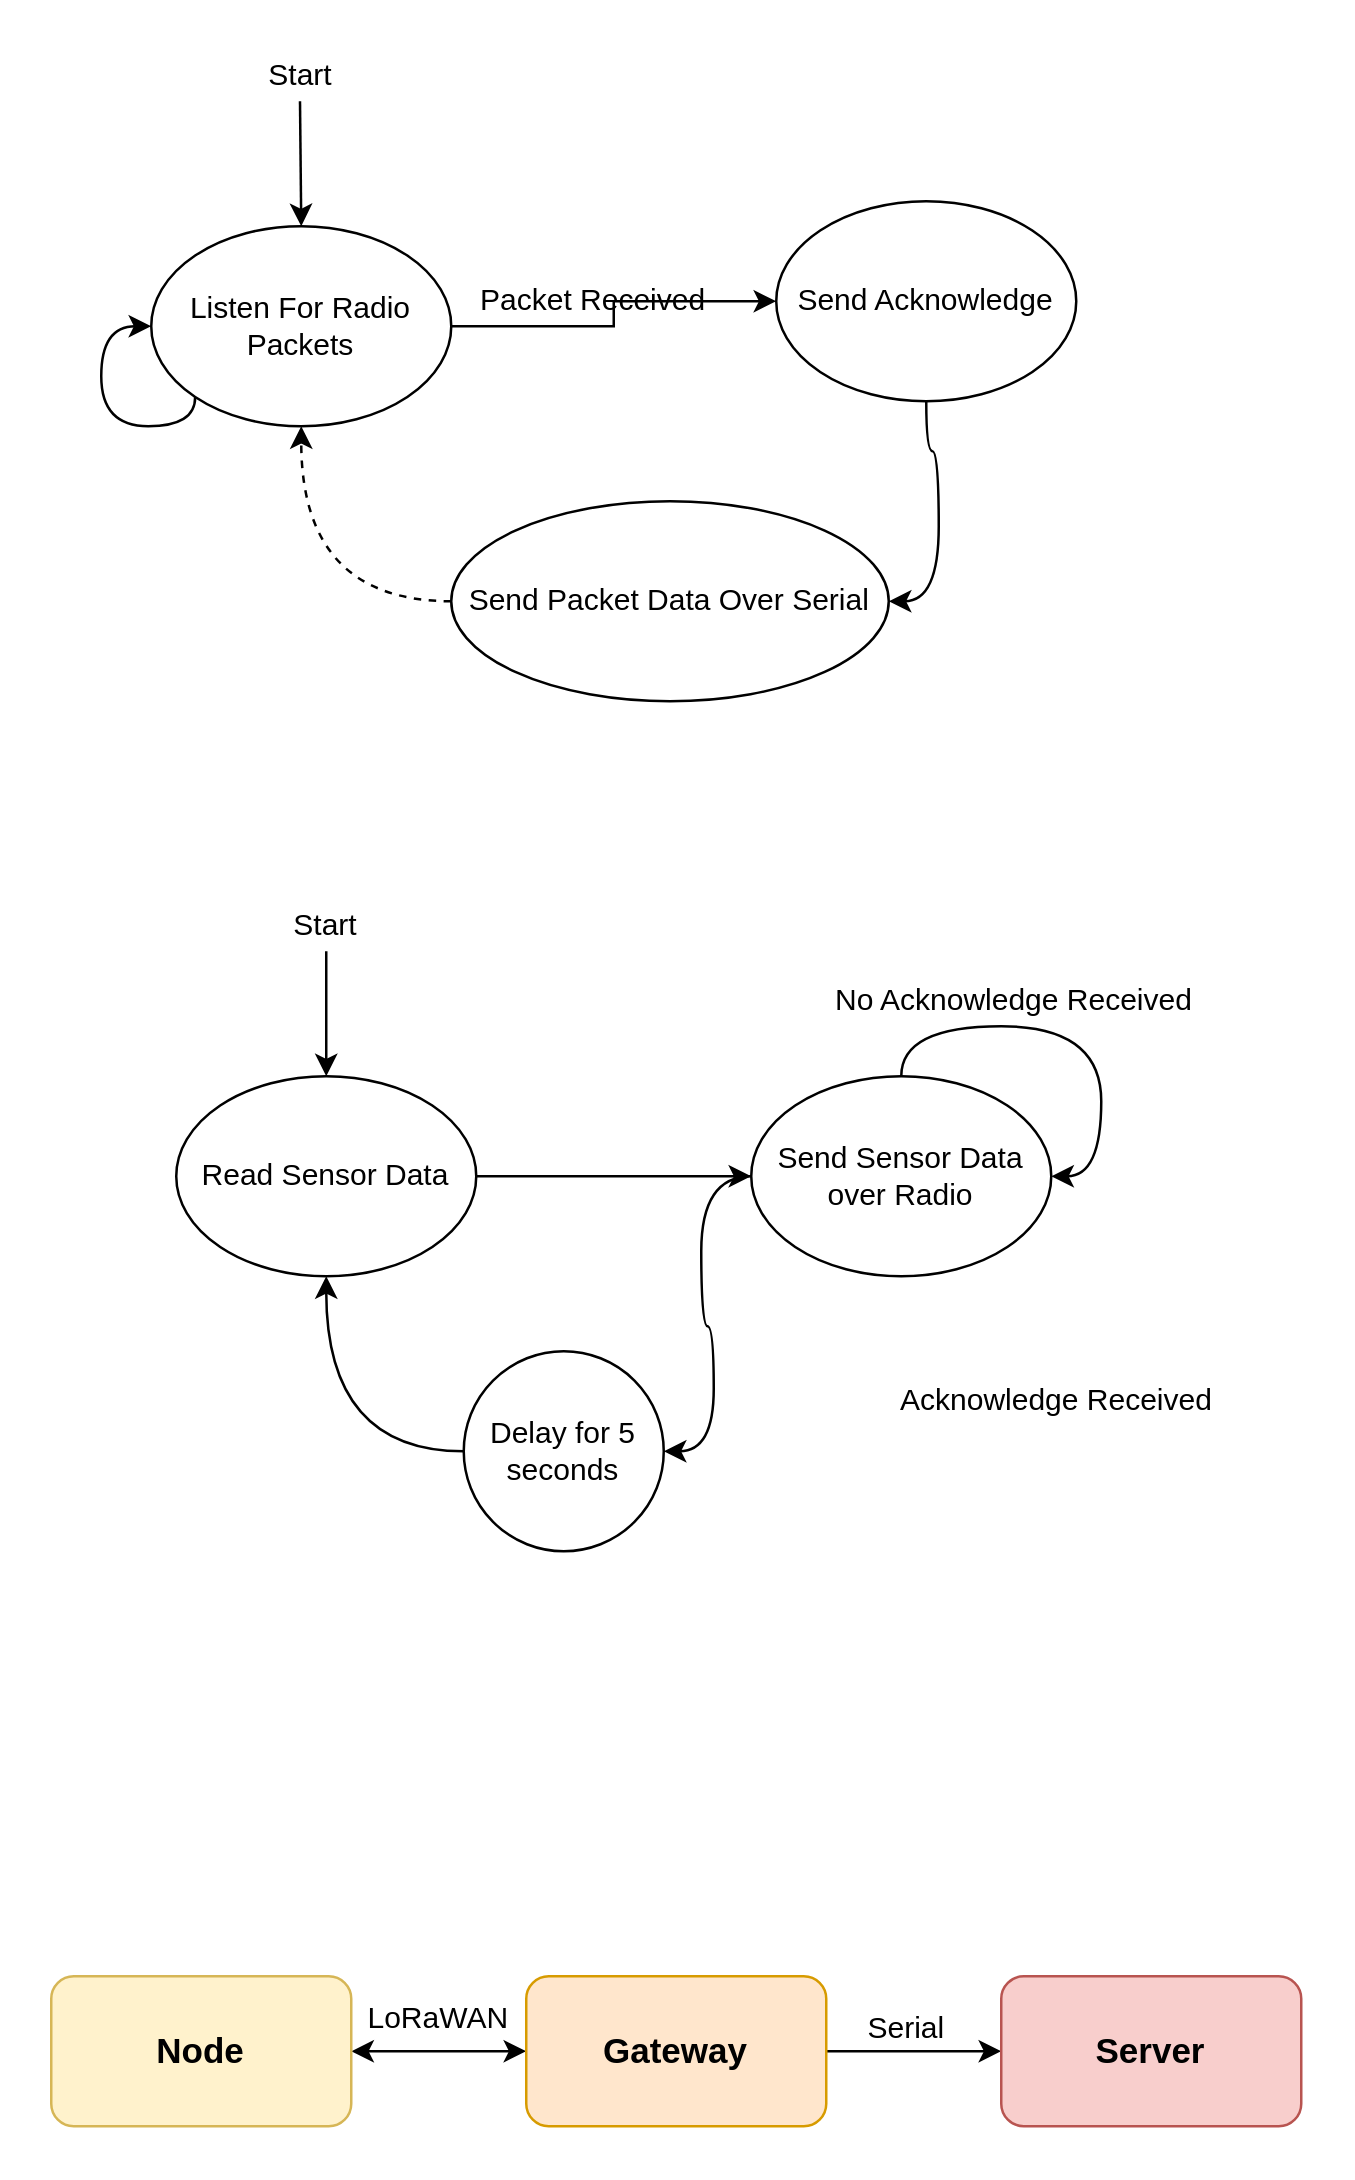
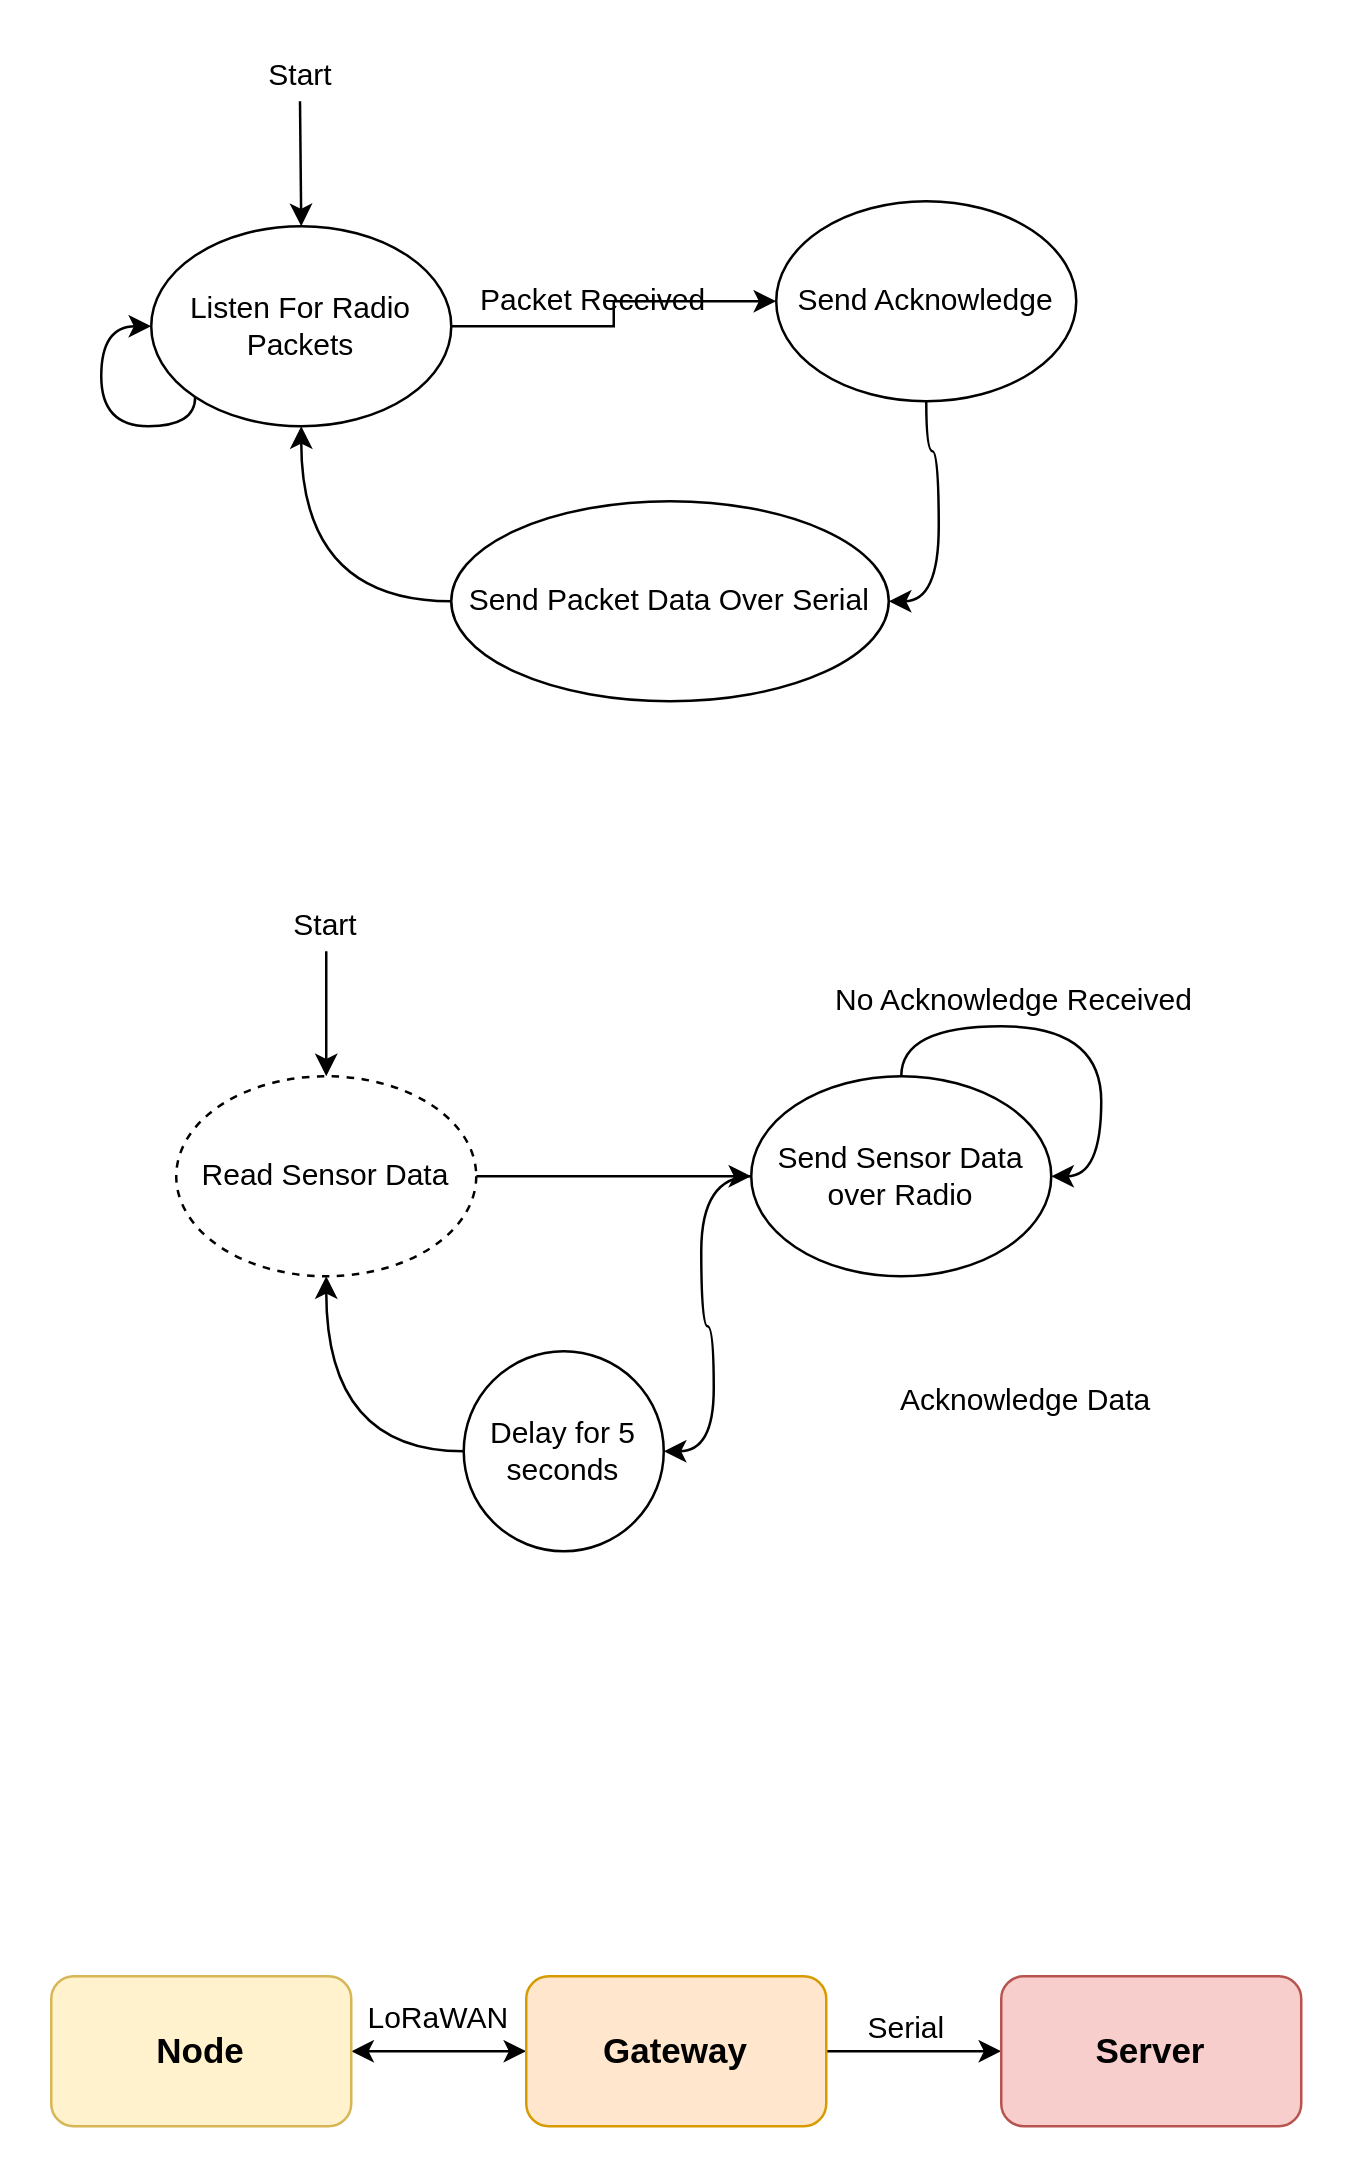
  <mxCell id="0" />
  <mxCell id="1" parent="0" />
  <mxCell id="2" value="Start" style="text;html=1;strokeColor=none;fillColor=none;align=center;verticalAlign=middle;whiteSpace=wrap;rounded=0;" vertex="1" parent="1"><mxGeometry x="100" y="20" width="40" height="20" as="geometry" /></mxCell>
  <mxCell id="3" value="" style="endArrow=classic;html=1;" edge="1" parent="1"><mxGeometry width="50" height="50" relative="1" as="geometry"><mxPoint x="119.5" y="40" as="sourcePoint" /><mxPoint x="120" y="90" as="targetPoint" /></mxGeometry></mxCell>
  <mxCell id="4" style="edgeStyle=orthogonalEdgeStyle;rounded=0;orthogonalLoop=1;jettySize=auto;html=1;" edge="1" parent="1" source="5" target="7"><mxGeometry relative="1" as="geometry" /></mxCell>
  <mxCell id="5" value="Listen For Radio Packets" style="ellipse;whiteSpace=wrap;html=1;" vertex="1" parent="1"><mxGeometry x="60" y="90" width="120" height="80" as="geometry" /></mxCell>
  <mxCell id="6" style="edgeStyle=orthogonalEdgeStyle;curved=1;rounded=0;orthogonalLoop=1;jettySize=auto;html=1;entryX=1;entryY=0.5;entryDx=0;entryDy=0;exitX=0.5;exitY=1;exitDx=0;exitDy=0;" edge="1" parent="1" source="7" target="17"><mxGeometry relative="1" as="geometry" /></mxCell>
  <mxCell id="7" value="Send Acknowledge" style="ellipse;whiteSpace=wrap;html=1;" vertex="1" parent="1"><mxGeometry x="310" y="80" width="120" height="80" as="geometry" /></mxCell>
  <mxCell id="8" value="Packet Received" style="text;html=1;resizable=0;points=[];autosize=1;align=left;verticalAlign=top;spacingTop=-4;" vertex="1" parent="1"><mxGeometry x="190" y="110" width="110" height="20" as="geometry" /></mxCell>
  <mxCell id="9" style="edgeStyle=orthogonalEdgeStyle;rounded=0;orthogonalLoop=1;jettySize=auto;html=1;exitX=0;exitY=1;exitDx=0;exitDy=0;entryX=0;entryY=0.5;entryDx=0;entryDy=0;elbow=vertical;curved=1;" edge="1" parent="1" source="5" target="5"><mxGeometry relative="1" as="geometry"><Array as="points"><mxPoint x="78" y="170" /><mxPoint x="40" y="170" /><mxPoint x="40" y="130" /></Array></mxGeometry></mxCell>
  <mxCell id="10" style="edgeStyle=orthogonalEdgeStyle;curved=1;rounded=0;orthogonalLoop=1;jettySize=auto;html=1;entryX=0.5;entryY=0;entryDx=0;entryDy=0;" edge="1" parent="1" source="11" target="13"><mxGeometry relative="1" as="geometry" /></mxCell>
  <mxCell id="11" value="Start" style="text;html=1;strokeColor=none;fillColor=none;align=center;verticalAlign=middle;whiteSpace=wrap;rounded=0;" vertex="1" parent="1"><mxGeometry x="110" y="360" width="40" height="20" as="geometry" /></mxCell>
  <mxCell id="12" style="edgeStyle=orthogonalEdgeStyle;curved=1;rounded=0;orthogonalLoop=1;jettySize=auto;html=1;entryX=0;entryY=0.5;entryDx=0;entryDy=0;" edge="1" parent="1" source="13" target="15"><mxGeometry relative="1" as="geometry" /></mxCell>
- <mxCell id="13" value="Read Sensor Data" style="ellipse;whiteSpace=wrap;html=1;" vertex="1" parent="1"><mxGeometry x="70" y="430" width="120" height="80" as="geometry" /></mxCell>
+ <mxCell id="13" value="Read Sensor Data" style="ellipse;whiteSpace=wrap;html=1;dashed=1;" vertex="1" parent="1"><mxGeometry x="70" y="430" width="120" height="80" as="geometry" /></mxCell>
  <mxCell id="14" style="edgeStyle=orthogonalEdgeStyle;curved=1;rounded=0;orthogonalLoop=1;jettySize=auto;html=1;entryX=1;entryY=0.5;entryDx=0;entryDy=0;" edge="1" parent="1" source="15" target="21"><mxGeometry relative="1" as="geometry" /></mxCell>
  <mxCell id="15" value="Send Sensor Data over Radio" style="ellipse;whiteSpace=wrap;html=1;" vertex="1" parent="1"><mxGeometry x="300" y="430" width="120" height="80" as="geometry" /></mxCell>
- <mxCell id="16" style="edgeStyle=orthogonalEdgeStyle;curved=1;rounded=0;orthogonalLoop=1;jettySize=auto;html=1;entryX=0.5;entryY=1;entryDx=0;entryDy=0;exitX=0;exitY=0.5;exitDx=0;exitDy=0;dashed=1;" edge="1" parent="1" source="17" target="5"><mxGeometry relative="1" as="geometry" /></mxCell>
+ <mxCell id="16" style="edgeStyle=orthogonalEdgeStyle;curved=1;rounded=0;orthogonalLoop=1;jettySize=auto;html=1;entryX=0.5;entryY=1;entryDx=0;entryDy=0;exitX=0;exitY=0.5;exitDx=0;exitDy=0;" edge="1" parent="1" source="17" target="5"><mxGeometry relative="1" as="geometry" /></mxCell>
  <mxCell id="17" value="&lt;span&gt;Send Packet Data Over Serial&lt;/span&gt;" style="ellipse;whiteSpace=wrap;html=1;" vertex="1" parent="1"><mxGeometry x="180" y="200" width="175" height="80" as="geometry" /></mxCell>
  <mxCell id="18" style="edgeStyle=orthogonalEdgeStyle;curved=1;rounded=0;orthogonalLoop=1;jettySize=auto;html=1;entryX=1;entryY=0.5;entryDx=0;entryDy=0;" edge="1" parent="1" source="15" target="15"><mxGeometry relative="1" as="geometry" /></mxCell>
  <mxCell id="19" value="No Acknowledge Received" style="text;html=1;resizable=0;points=[];autosize=1;align=left;verticalAlign=top;spacingTop=-4;" vertex="1" parent="1"><mxGeometry x="332" y="390" width="160" height="20" as="geometry" /></mxCell>
  <mxCell id="20" style="edgeStyle=orthogonalEdgeStyle;curved=1;rounded=0;orthogonalLoop=1;jettySize=auto;html=1;entryX=0.5;entryY=1;entryDx=0;entryDy=0;exitX=0;exitY=0.5;exitDx=0;exitDy=0;" edge="1" parent="1" source="21" target="13"><mxGeometry relative="1" as="geometry" /></mxCell>
  <mxCell id="21" value="Delay for 5 seconds" style="ellipse;whiteSpace=wrap;html=1;" vertex="1" parent="1"><mxGeometry x="185" y="540" width="80" height="80" as="geometry" /></mxCell>
- <mxCell id="22" value="Acknowledge Received" style="text;html=1;resizable=0;points=[];autosize=1;align=left;verticalAlign=top;spacingTop=-4;" vertex="1" parent="1"><mxGeometry x="358" y="550" width="140" height="20" as="geometry" /></mxCell>
+ <mxCell id="22" value="Acknowledge Data" style="text;html=1;resizable=0;points=[];autosize=1;align=left;verticalAlign=top;spacingTop=-4;" vertex="1" parent="1"><mxGeometry x="358" y="550" width="140" height="20" as="geometry" /></mxCell>
  <mxCell id="23" style="edgeStyle=orthogonalEdgeStyle;curved=1;rounded=0;orthogonalLoop=1;jettySize=auto;html=1;entryX=0;entryY=0.5;entryDx=0;entryDy=0;startArrow=classic;startFill=1;" edge="1" parent="1" source="24" target="26"><mxGeometry relative="1" as="geometry" /></mxCell>
  <mxCell id="24" value="&lt;font style=&quot;font-size: 14px&quot;&gt;&lt;b&gt;Node&lt;/b&gt;&lt;/font&gt;" style="rounded=1;whiteSpace=wrap;html=1;fillColor=#fff2cc;strokeColor=#d6b656;" vertex="1" parent="1"><mxGeometry x="20" y="790" width="120" height="60" as="geometry" /></mxCell>
  <mxCell id="25" style="edgeStyle=orthogonalEdgeStyle;curved=1;rounded=0;orthogonalLoop=1;jettySize=auto;html=1;entryX=0;entryY=0.5;entryDx=0;entryDy=0;" edge="1" parent="1" source="26" target="27"><mxGeometry relative="1" as="geometry" /></mxCell>
  <mxCell id="26" value="&lt;font style=&quot;font-size: 14px&quot;&gt;&lt;b&gt;Gateway&lt;/b&gt;&lt;/font&gt;" style="rounded=1;whiteSpace=wrap;html=1;fillColor=#ffe6cc;strokeColor=#d79b00;" vertex="1" parent="1"><mxGeometry x="210" y="790" width="120" height="60" as="geometry" /></mxCell>
  <mxCell id="27" value="&lt;font style=&quot;font-size: 14px&quot;&gt;&lt;b&gt;Server&lt;/b&gt;&lt;/font&gt;" style="rounded=1;whiteSpace=wrap;html=1;fillColor=#f8cecc;strokeColor=#b85450;" vertex="1" parent="1"><mxGeometry x="400" y="790" width="120" height="60" as="geometry" /></mxCell>
  <mxCell id="28" value="Serial" style="text;html=1;resizable=0;points=[];autosize=1;align=left;verticalAlign=top;spacingTop=-4;" vertex="1" parent="1"><mxGeometry x="345" y="801" width="50" height="20" as="geometry" /></mxCell>
  <mxCell id="29" value="LoRaWAN" style="text;html=1;resizable=0;points=[];autosize=1;align=left;verticalAlign=top;spacingTop=-4;" vertex="1" parent="1"><mxGeometry x="145" y="797" width="70" height="20" as="geometry" /></mxCell>
